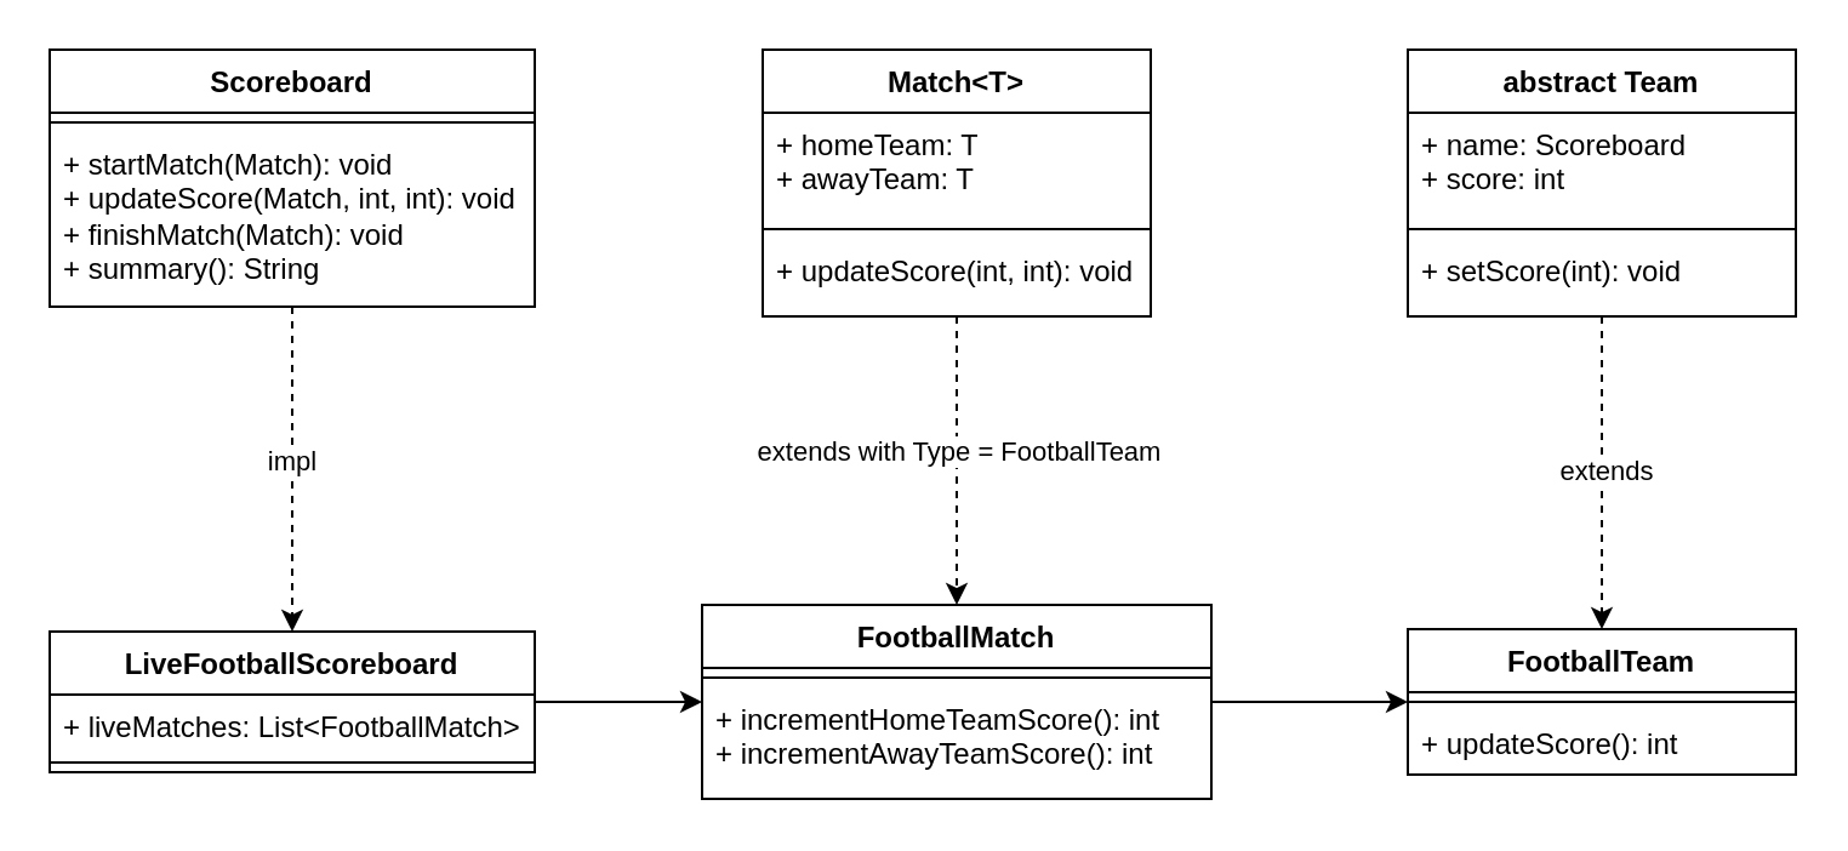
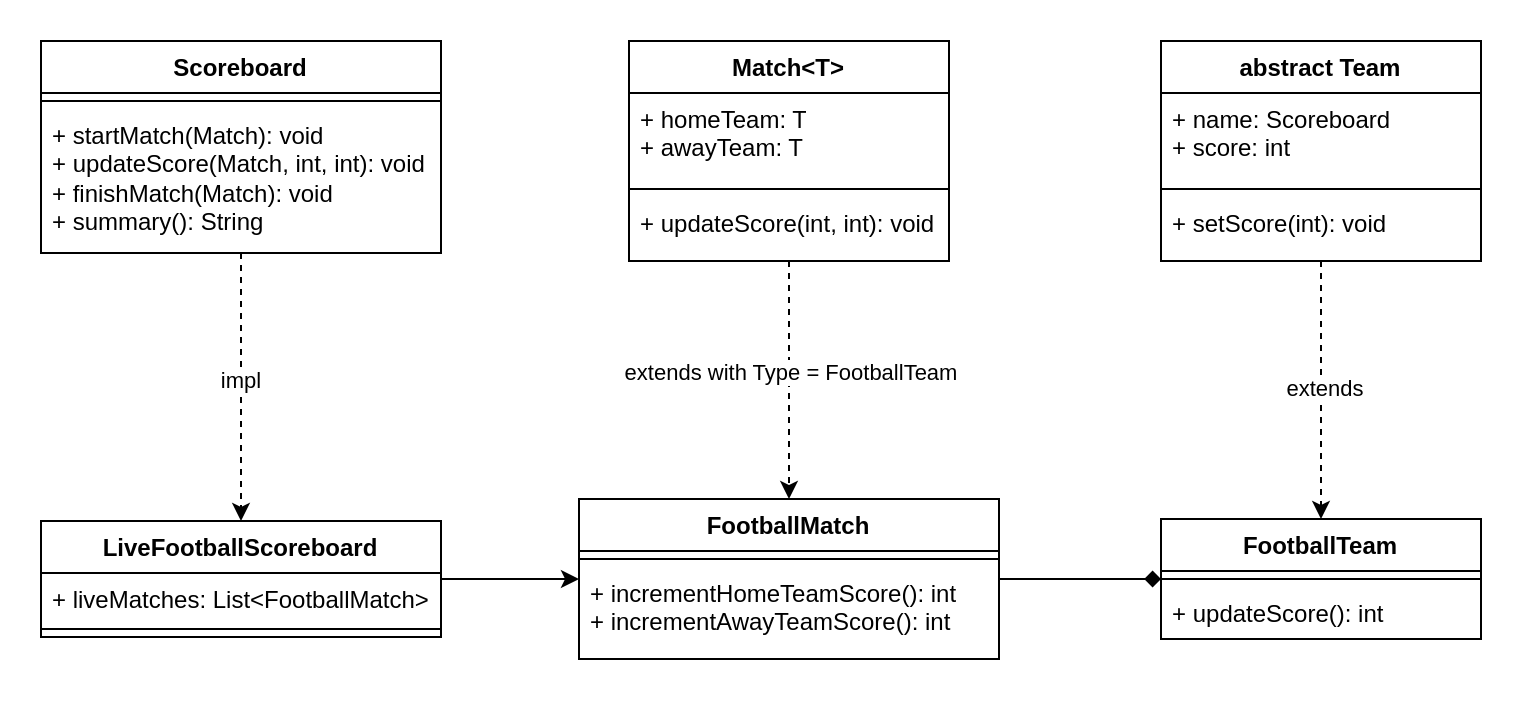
  <mxCell id="0" />
  <mxCell id="1" parent="0" />
  <mxCell id="2" style="edgeStyle=orthogonalEdgeStyle;rounded=0;orthogonalLoop=1;jettySize=auto;html=1;dashed=1;" parent="1" source="4" target="14" edge="1"><mxGeometry relative="1" as="geometry" /></mxCell>
  <mxCell id="3" value="impl" style="edgeLabel;html=1;align=center;verticalAlign=middle;resizable=0;points=[];" parent="2" vertex="1" connectable="0"><mxGeometry x="-0.054" y="-1" relative="1" as="geometry"><mxPoint as="offset" /></mxGeometry></mxCell>
  <mxCell id="4" value="Scoreboard" style="swimlane;fontStyle=1;align=center;verticalAlign=top;childLayout=stackLayout;horizontal=1;startSize=26;horizontalStack=0;resizeParent=1;resizeParentMax=0;resizeLast=0;collapsible=1;marginBottom=0;whiteSpace=wrap;html=1;" parent="1" vertex="1"><mxGeometry x="20" y="20" width="200" height="106" as="geometry" /></mxCell>
  <mxCell id="5" value="" style="line;strokeWidth=1;fillColor=none;align=left;verticalAlign=middle;spacingTop=-1;spacingLeft=3;spacingRight=3;rotatable=0;labelPosition=right;points=[];portConstraint=eastwest;strokeColor=inherit;" parent="4" vertex="1"><mxGeometry y="26" width="200" height="8" as="geometry" /></mxCell>
  <mxCell id="6" value="+ startMatch(Match): void&lt;br&gt;+ updateScore(Match, int, int): void&lt;br&gt;+ finishMatch(Match): void&lt;br&gt;+ summary(): String" style="text;strokeColor=none;fillColor=none;align=left;verticalAlign=top;spacingLeft=4;spacingRight=4;overflow=hidden;rotatable=0;points=[[0,0.5],[1,0.5]];portConstraint=eastwest;whiteSpace=wrap;html=1;" parent="4" vertex="1"><mxGeometry y="34" width="200" height="72" as="geometry" /></mxCell>
  <mxCell id="7" style="edgeStyle=orthogonalEdgeStyle;rounded=0;orthogonalLoop=1;jettySize=auto;html=1;dashed=1;" parent="1" source="9" target="17" edge="1"><mxGeometry relative="1" as="geometry" /></mxCell>
  <mxCell id="8" value="extends" style="edgeLabel;html=1;align=center;verticalAlign=middle;resizable=0;points=[];" parent="7" vertex="1" connectable="0"><mxGeometry x="-0.025" y="1" relative="1" as="geometry"><mxPoint as="offset" /></mxGeometry></mxCell>
  <mxCell id="9" value="abstract Team" style="swimlane;fontStyle=1;align=center;verticalAlign=top;childLayout=stackLayout;horizontal=1;startSize=26;horizontalStack=0;resizeParent=1;resizeParentMax=0;resizeLast=0;collapsible=1;marginBottom=0;whiteSpace=wrap;html=1;" parent="1" vertex="1"><mxGeometry x="580" y="20" width="160" height="110" as="geometry" /></mxCell>
  <mxCell id="10" value="+ name: Scoreboard&lt;br&gt;+ score: int" style="text;strokeColor=none;fillColor=none;align=left;verticalAlign=top;spacingLeft=4;spacingRight=4;overflow=hidden;rotatable=0;points=[[0,0.5],[1,0.5]];portConstraint=eastwest;whiteSpace=wrap;html=1;" parent="9" vertex="1"><mxGeometry y="26" width="160" height="44" as="geometry" /></mxCell>
  <mxCell id="11" value="" style="line;strokeWidth=1;fillColor=none;align=left;verticalAlign=middle;spacingTop=-1;spacingLeft=3;spacingRight=3;rotatable=0;labelPosition=right;points=[];portConstraint=eastwest;strokeColor=inherit;" parent="9" vertex="1"><mxGeometry y="70" width="160" height="8" as="geometry" /></mxCell>
  <mxCell id="12" value="+ setScore(int): void&lt;br&gt;" style="text;strokeColor=none;fillColor=none;align=left;verticalAlign=top;spacingLeft=4;spacingRight=4;overflow=hidden;rotatable=0;points=[[0,0.5],[1,0.5]];portConstraint=eastwest;whiteSpace=wrap;html=1;" parent="9" vertex="1"><mxGeometry y="78" width="160" height="32" as="geometry" /></mxCell>
  <mxCell id="13" style="edgeStyle=orthogonalEdgeStyle;rounded=0;orthogonalLoop=1;jettySize=auto;html=1;" parent="1" source="14" target="27" edge="1"><mxGeometry relative="1" as="geometry" /></mxCell>
  <mxCell id="14" value="LiveFootballScoreboard" style="swimlane;fontStyle=1;align=center;verticalAlign=top;childLayout=stackLayout;horizontal=1;startSize=26;horizontalStack=0;resizeParent=1;resizeParentMax=0;resizeLast=0;collapsible=1;marginBottom=0;whiteSpace=wrap;html=1;" parent="1" vertex="1"><mxGeometry x="20" y="260" width="200" height="58" as="geometry" /></mxCell>
  <mxCell id="15" value="+ liveMatches: List&amp;lt;FootballMatch&amp;gt;" style="text;strokeColor=none;fillColor=none;align=left;verticalAlign=top;spacingLeft=4;spacingRight=4;overflow=hidden;rotatable=0;points=[[0,0.5],[1,0.5]];portConstraint=eastwest;whiteSpace=wrap;html=1;" parent="14" vertex="1"><mxGeometry y="26" width="200" height="24" as="geometry" /></mxCell>
  <mxCell id="16" value="" style="line;strokeWidth=1;fillColor=none;align=left;verticalAlign=middle;spacingTop=-1;spacingLeft=3;spacingRight=3;rotatable=0;labelPosition=right;points=[];portConstraint=eastwest;strokeColor=inherit;" parent="14" vertex="1"><mxGeometry y="50" width="200" height="8" as="geometry" /></mxCell>
  <mxCell id="17" value="FootballTeam" style="swimlane;fontStyle=1;align=center;verticalAlign=top;childLayout=stackLayout;horizontal=1;startSize=26;horizontalStack=0;resizeParent=1;resizeParentMax=0;resizeLast=0;collapsible=1;marginBottom=0;whiteSpace=wrap;html=1;" parent="1" vertex="1"><mxGeometry x="580" y="259" width="160" height="60" as="geometry" /></mxCell>
  <mxCell id="18" value="" style="line;strokeWidth=1;fillColor=none;align=left;verticalAlign=middle;spacingTop=-1;spacingLeft=3;spacingRight=3;rotatable=0;labelPosition=right;points=[];portConstraint=eastwest;strokeColor=inherit;" parent="17" vertex="1"><mxGeometry y="26" width="160" height="8" as="geometry" /></mxCell>
  <mxCell id="19" value="+ updateScore(): int" style="text;strokeColor=none;fillColor=none;align=left;verticalAlign=top;spacingLeft=4;spacingRight=4;overflow=hidden;rotatable=0;points=[[0,0.5],[1,0.5]];portConstraint=eastwest;whiteSpace=wrap;html=1;" parent="17" vertex="1"><mxGeometry y="34" width="160" height="26" as="geometry" /></mxCell>
  <mxCell id="20" style="edgeStyle=orthogonalEdgeStyle;rounded=0;orthogonalLoop=1;jettySize=auto;html=1;dashed=1;" parent="1" source="22" target="27" edge="1"><mxGeometry relative="1" as="geometry"><mxPoint x="394" y="271" as="targetPoint" /></mxGeometry></mxCell>
  <mxCell id="21" value="extends with Type = FootballTeam" style="edgeLabel;html=1;align=center;verticalAlign=middle;resizable=0;points=[];" vertex="1" connectable="0" parent="20"><mxGeometry x="-0.081" relative="1" as="geometry"><mxPoint as="offset" /></mxGeometry></mxCell>
  <mxCell id="22" value="Match&amp;lt;T&amp;gt;" style="swimlane;fontStyle=1;align=center;verticalAlign=top;childLayout=stackLayout;horizontal=1;startSize=26;horizontalStack=0;resizeParent=1;resizeParentMax=0;resizeLast=0;collapsible=1;marginBottom=0;whiteSpace=wrap;html=1;" parent="1" vertex="1"><mxGeometry x="314" y="20" width="160" height="110" as="geometry" /></mxCell>
  <mxCell id="23" value="+ homeTeam: T&lt;br&gt;+ awayTeam: T" style="text;strokeColor=none;fillColor=none;align=left;verticalAlign=top;spacingLeft=4;spacingRight=4;overflow=hidden;rotatable=0;points=[[0,0.5],[1,0.5]];portConstraint=eastwest;whiteSpace=wrap;html=1;" parent="22" vertex="1"><mxGeometry y="26" width="160" height="44" as="geometry" /></mxCell>
  <mxCell id="24" value="" style="line;strokeWidth=1;fillColor=none;align=left;verticalAlign=middle;spacingTop=-1;spacingLeft=3;spacingRight=3;rotatable=0;labelPosition=right;points=[];portConstraint=eastwest;strokeColor=inherit;" parent="22" vertex="1"><mxGeometry y="70" width="160" height="8" as="geometry" /></mxCell>
  <mxCell id="25" value="+ updateScore(int, int): void" style="text;strokeColor=none;fillColor=none;align=left;verticalAlign=top;spacingLeft=4;spacingRight=4;overflow=hidden;rotatable=0;points=[[0,0.5],[1,0.5]];portConstraint=eastwest;whiteSpace=wrap;html=1;" parent="22" vertex="1"><mxGeometry y="78" width="160" height="32" as="geometry" /></mxCell>
- <mxCell id="26" style="edgeStyle=orthogonalEdgeStyle;rounded=0;orthogonalLoop=1;jettySize=auto;html=1;" parent="1" source="27" target="17" edge="1"><mxGeometry relative="1" as="geometry" /></mxCell>
+ <mxCell id="26" style="edgeStyle=orthogonalEdgeStyle;rounded=0;orthogonalLoop=1;jettySize=auto;html=1;endArrow=diamond;" parent="1" source="27" target="17" edge="1"><mxGeometry relative="1" as="geometry" /></mxCell>
  <mxCell id="27" value="FootballMatch" style="swimlane;fontStyle=1;align=center;verticalAlign=top;childLayout=stackLayout;horizontal=1;startSize=26;horizontalStack=0;resizeParent=1;resizeParentMax=0;resizeLast=0;collapsible=1;marginBottom=0;whiteSpace=wrap;html=1;" parent="1" vertex="1"><mxGeometry x="289" y="249" width="210" height="80" as="geometry" /></mxCell>
  <mxCell id="28" value="" style="line;strokeWidth=1;fillColor=none;align=left;verticalAlign=middle;spacingTop=-1;spacingLeft=3;spacingRight=3;rotatable=0;labelPosition=right;points=[];portConstraint=eastwest;strokeColor=inherit;" parent="27" vertex="1"><mxGeometry y="26" width="210" height="8" as="geometry" /></mxCell>
  <mxCell id="29" value="+&amp;nbsp;incrementHomeTeamScore&lt;span style=&quot;background-color: initial;&quot;&gt;(): int&lt;br&gt;&lt;/span&gt;+ incrementAwayTeamScore(): int" style="text;strokeColor=none;fillColor=none;align=left;verticalAlign=top;spacingLeft=4;spacingRight=4;overflow=hidden;rotatable=0;points=[[0,0.5],[1,0.5]];portConstraint=eastwest;whiteSpace=wrap;html=1;" parent="27" vertex="1"><mxGeometry y="34" width="210" height="46" as="geometry" /></mxCell>
